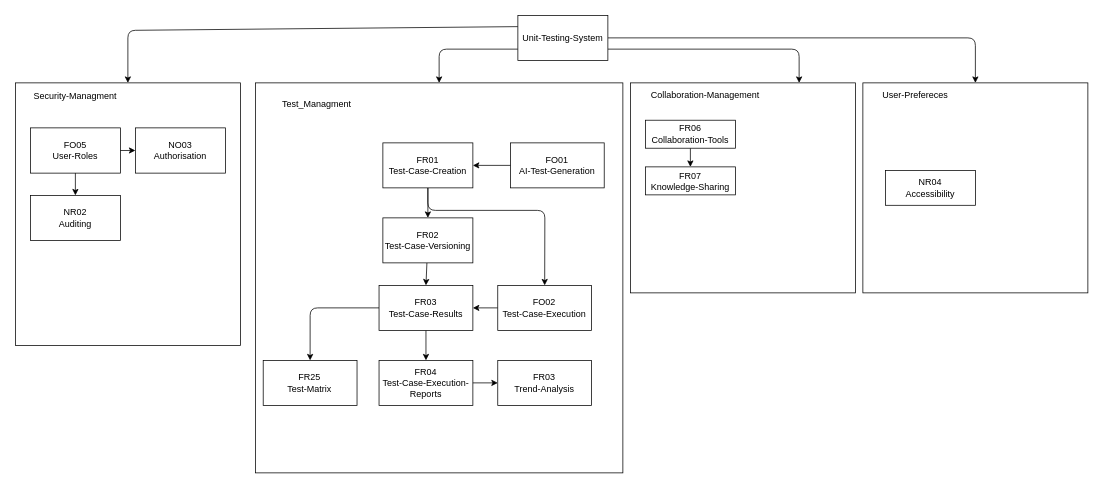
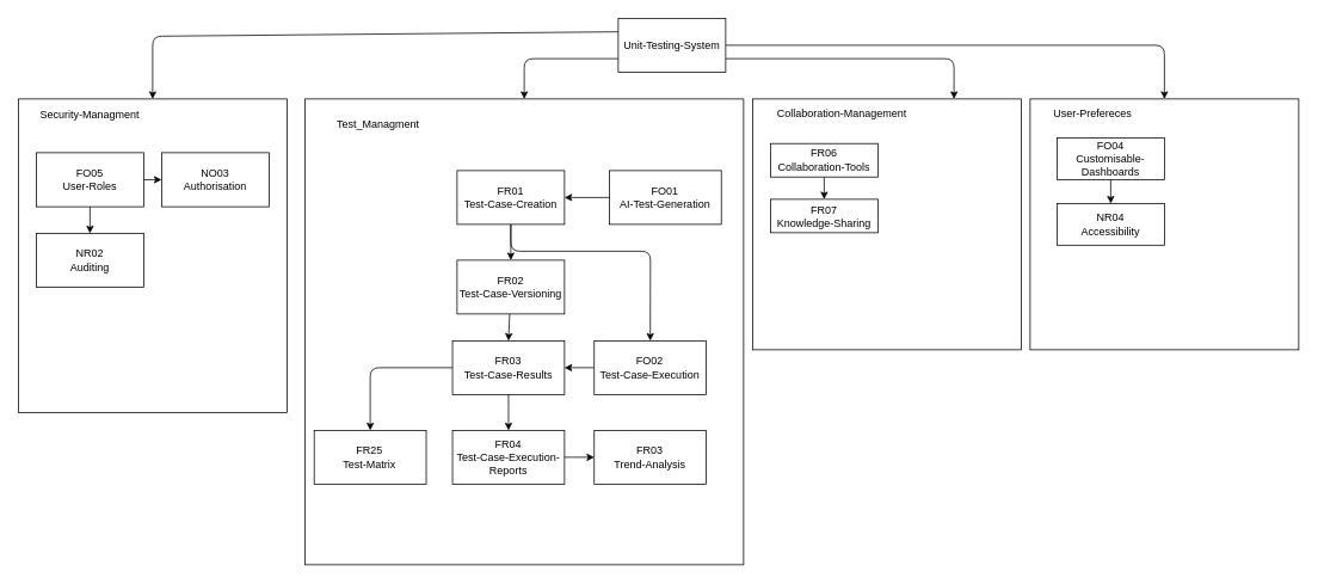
  <mxCell id="0" />
  <mxCell id="1" parent="0" />
  <mxCell id="2" value="" style="group" vertex="1" connectable="0" parent="1"><mxGeometry x="20" y="110" width="300" height="350" as="geometry" /></mxCell>
  <mxCell id="3" value="" style="rounded=0;whiteSpace=wrap;html=1;" vertex="1" parent="2"><mxGeometry width="300" height="350" as="geometry" /></mxCell>
  <mxCell id="4" value="Security-Managment" style="text;html=1;strokeColor=none;fillColor=none;align=center;verticalAlign=middle;whiteSpace=wrap;rounded=0;" vertex="1" parent="2"><mxGeometry x="20" y="10" width="120" height="15.33" as="geometry" /></mxCell>
  <mxCell id="5" value="FO05&lt;br&gt;User-Roles" style="rounded=0;whiteSpace=wrap;html=1;" vertex="1" parent="2"><mxGeometry x="20" y="60" width="120" height="60.33" as="geometry" /></mxCell>
  <mxCell id="6" value="NR02&lt;br&gt;Auditing" style="rounded=0;whiteSpace=wrap;html=1;" vertex="1" parent="2"><mxGeometry x="20" y="150" width="120" height="60.33" as="geometry" /></mxCell>
  <mxCell id="7" value="" style="edgeStyle=none;html=1;" edge="1" parent="2" source="5" target="6"><mxGeometry relative="1" as="geometry" /></mxCell>
  <mxCell id="8" value="NO03&lt;br&gt;Authorisation" style="rounded=0;whiteSpace=wrap;html=1;" vertex="1" parent="2"><mxGeometry x="160" y="60" width="120" height="60.33" as="geometry" /></mxCell>
  <mxCell id="9" value="" style="edgeStyle=none;html=1;" edge="1" parent="2" source="5" target="8"><mxGeometry relative="1" as="geometry" /></mxCell>
  <mxCell id="10" value="" style="group" vertex="1" connectable="0" parent="1"><mxGeometry x="840" y="110" width="300" height="280" as="geometry" /></mxCell>
  <mxCell id="11" value="" style="rounded=0;whiteSpace=wrap;html=1;" vertex="1" parent="10"><mxGeometry width="300" height="280" as="geometry" /></mxCell>
  <mxCell id="12" value="Collaboration-Management" style="text;html=1;strokeColor=none;fillColor=none;align=center;verticalAlign=middle;whiteSpace=wrap;rounded=0;" vertex="1" parent="10"><mxGeometry x="20" y="6.222" width="160" height="18.667" as="geometry" /></mxCell>
  <mxCell id="13" style="edgeStyle=none;html=1;exitX=0.5;exitY=1;exitDx=0;exitDy=0;entryX=0.5;entryY=0;entryDx=0;entryDy=0;" edge="1" parent="10" source="14" target="15"><mxGeometry relative="1" as="geometry" /></mxCell>
  <mxCell id="14" value="FR06&lt;br&gt;Collaboration-Tools" style="rounded=0;whiteSpace=wrap;html=1;" vertex="1" parent="10"><mxGeometry x="20" y="49.778" width="120" height="37.333" as="geometry" /></mxCell>
  <mxCell id="15" value="FR07&lt;br&gt;Knowledge-Sharing" style="rounded=0;whiteSpace=wrap;html=1;" vertex="1" parent="10"><mxGeometry x="20" y="112" width="120" height="37.333" as="geometry" /></mxCell>
  <mxCell id="16" value="" style="group" vertex="1" connectable="0" parent="1"><mxGeometry x="340" y="110" width="490" height="520" as="geometry" /></mxCell>
  <mxCell id="17" value="" style="rounded=0;whiteSpace=wrap;html=1;" vertex="1" parent="16"><mxGeometry width="490.0" height="520" as="geometry" /></mxCell>
  <mxCell id="18" value="Test_Managment" style="text;html=1;strokeColor=none;fillColor=none;align=center;verticalAlign=middle;whiteSpace=wrap;rounded=0;" vertex="1" parent="16"><mxGeometry x="32.667" y="11.556" width="98" height="34.667" as="geometry" /></mxCell>
  <mxCell id="19" value="FO01&lt;br&gt;AI-Test-Generation" style="rounded=0;whiteSpace=wrap;html=1;" vertex="1" parent="16"><mxGeometry x="339.999" y="80" width="125.106" height="60" as="geometry" /></mxCell>
  <mxCell id="20" value="" style="edgeStyle=none;html=1;" edge="1" parent="16" source="21" target="28"><mxGeometry relative="1" as="geometry" /></mxCell>
  <mxCell id="21" value="FO02&lt;br&gt;Test-Case-Execution" style="rounded=0;whiteSpace=wrap;html=1;" vertex="1" parent="16"><mxGeometry x="323.189" y="270" width="125.106" height="60" as="geometry" /></mxCell>
  <mxCell id="22" value="FR04&lt;br&gt;Test-Case-Execution-Reports" style="rounded=0;whiteSpace=wrap;html=1;" vertex="1" parent="16"><mxGeometry x="164.893" y="370" width="125.106" height="60" as="geometry" /></mxCell>
  <mxCell id="23" value="FR03&lt;br&gt;Trend-Analysis" style="rounded=0;whiteSpace=wrap;html=1;" vertex="1" parent="16"><mxGeometry x="323.191" y="370" width="125.106" height="60" as="geometry" /></mxCell>
  <mxCell id="24" value="" style="endArrow=classic;html=1;exitX=1;exitY=0.5;exitDx=0;exitDy=0;entryX=0;entryY=0.5;entryDx=0;entryDy=0;" edge="1" parent="16" source="22" target="23"><mxGeometry width="50" height="50" relative="1" as="geometry"><mxPoint x="291.915" y="240" as="sourcePoint" /><mxPoint x="344.043" y="190" as="targetPoint" /></mxGeometry></mxCell>
  <mxCell id="25" value="FR25&lt;br&gt;Test-Matrix" style="rounded=0;whiteSpace=wrap;html=1;" vertex="1" parent="16"><mxGeometry x="10.426" y="370" width="125.106" height="60" as="geometry" /></mxCell>
  <mxCell id="26" style="edgeStyle=none;html=1;entryX=0.5;entryY=0;entryDx=0;entryDy=0;" edge="1" parent="16" source="28" target="25"><mxGeometry relative="1" as="geometry"><Array as="points"><mxPoint x="73" y="300" /></Array></mxGeometry></mxCell>
  <mxCell id="27" value="" style="edgeStyle=none;html=1;" edge="1" parent="16" source="28" target="22"><mxGeometry relative="1" as="geometry" /></mxCell>
  <mxCell id="28" value="FR03&lt;br&gt;Test-Case-Results" style="rounded=0;whiteSpace=wrap;html=1;" vertex="1" parent="16"><mxGeometry x="164.893" y="270" width="125.106" height="60" as="geometry" /></mxCell>
  <mxCell id="29" style="edgeStyle=none;html=1;" edge="1" parent="1" source="31" target="33"><mxGeometry relative="1" as="geometry" /></mxCell>
  <mxCell id="30" style="edgeStyle=none;html=1;exitX=0.5;exitY=1;exitDx=0;exitDy=0;entryX=0.5;entryY=0;entryDx=0;entryDy=0;" edge="1" parent="1" source="31" target="21"><mxGeometry relative="1" as="geometry"><Array as="points"><mxPoint x="570" y="280" /><mxPoint x="726" y="280" /></Array></mxGeometry></mxCell>
  <mxCell id="31" value="FR01&lt;br&gt;Test-Case-Creation" style="rounded=0;whiteSpace=wrap;html=1;" vertex="1" parent="1"><mxGeometry x="510" y="190" width="120" height="60" as="geometry" /></mxCell>
  <mxCell id="32" style="edgeStyle=none;html=1;entryX=0.5;entryY=0;entryDx=0;entryDy=0;" edge="1" parent="1" source="33" target="28"><mxGeometry relative="1" as="geometry" /></mxCell>
  <mxCell id="33" value="FR02&lt;br&gt;Test-Case-Versioning" style="rounded=0;whiteSpace=wrap;html=1;" vertex="1" parent="1"><mxGeometry x="510" y="290" width="120" height="60" as="geometry" /></mxCell>
  <mxCell id="34" style="edgeStyle=none;html=1;entryX=0.5;entryY=0;entryDx=0;entryDy=0;exitX=0;exitY=0.75;exitDx=0;exitDy=0;" edge="1" parent="1" source="38" target="17"><mxGeometry relative="1" as="geometry"><Array as="points"><mxPoint x="585" y="65" /></Array></mxGeometry></mxCell>
  <mxCell id="35" style="edgeStyle=none;html=1;exitX=1;exitY=0.75;exitDx=0;exitDy=0;entryX=0.75;entryY=0;entryDx=0;entryDy=0;" edge="1" parent="1" source="38" target="11"><mxGeometry relative="1" as="geometry"><Array as="points"><mxPoint x="1065" y="65" /></Array></mxGeometry></mxCell>
  <mxCell id="36" style="edgeStyle=none;html=1;exitX=1;exitY=0.5;exitDx=0;exitDy=0;entryX=0.5;entryY=0;entryDx=0;entryDy=0;" edge="1" parent="1" source="38" target="40"><mxGeometry relative="1" as="geometry"><Array as="points"><mxPoint x="1300" y="50" /></Array></mxGeometry></mxCell>
  <mxCell id="37" style="edgeStyle=none;html=1;exitX=0;exitY=0.25;exitDx=0;exitDy=0;entryX=0.5;entryY=0;entryDx=0;entryDy=0;" edge="1" parent="1" source="38" target="3"><mxGeometry relative="1" as="geometry"><Array as="points"><mxPoint x="170" y="40" /></Array></mxGeometry></mxCell>
  <mxCell id="38" value="Unit-Testing-System" style="rounded=0;whiteSpace=wrap;html=1;" vertex="1" parent="1"><mxGeometry x="690" width="120" height="60" as="geometry" y="20" /></mxCell>
  <mxCell id="39" value="" style="group" vertex="1" connectable="0" parent="1"><mxGeometry x="1150" y="110" width="300" height="280" as="geometry" /></mxCell>
  <mxCell id="40" value="" style="rounded=0;whiteSpace=wrap;html=1;" vertex="1" parent="39"><mxGeometry width="300" height="280" as="geometry" /></mxCell>
  <mxCell id="41" value="User-Prefereces" style="text;html=1;strokeColor=none;fillColor=none;align=center;verticalAlign=middle;whiteSpace=wrap;rounded=0;" vertex="1" parent="39"><mxGeometry x="20" y="6.222" width="100" height="18.667" as="geometry" /></mxCell>
+ <mxCell id="42" value="FO04&lt;br&gt;Customisable-Dashboards" style="rounded=0;whiteSpace=wrap;html=1;" vertex="1" parent="39"><mxGeometry x="30" y="43.56" width="120" height="46.44" as="geometry" /></mxCell>
  <mxCell id="43" value="NR04&lt;br&gt;Accessibility" style="rounded=0;whiteSpace=wrap;html=1;" vertex="1" parent="39"><mxGeometry x="30" y="116.78" width="120" height="46.44" as="geometry" /></mxCell>
+ <mxCell id="44" value="" style="edgeStyle=none;html=1;" edge="1" parent="39" source="42" target="43"><mxGeometry relative="1" as="geometry" /></mxCell>
  <mxCell id="45" value="" style="edgeStyle=none;html=1;" edge="1" parent="1" source="19" target="31"><mxGeometry relative="1" as="geometry" /></mxCell>
